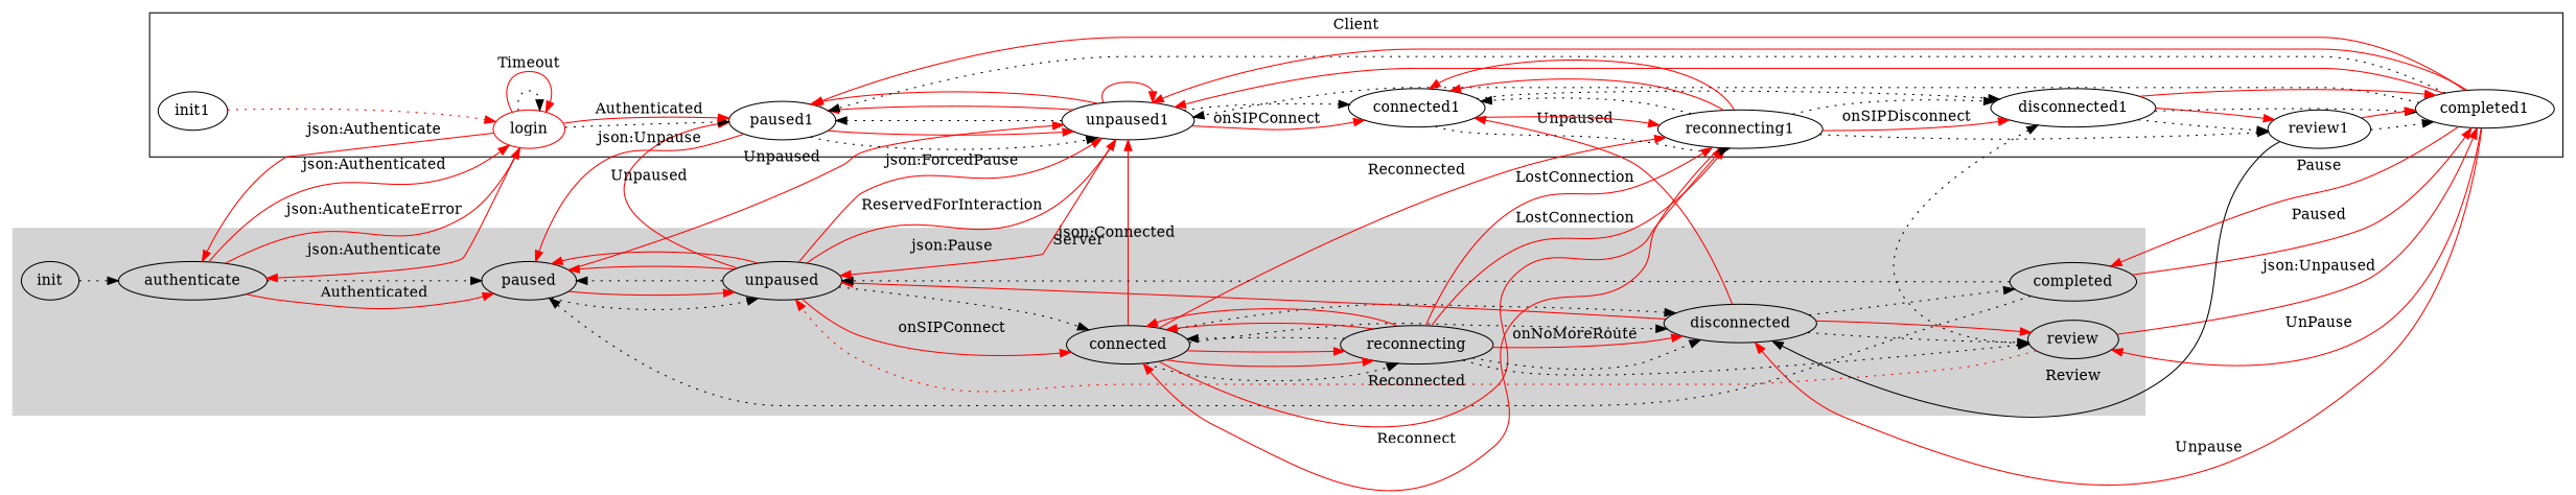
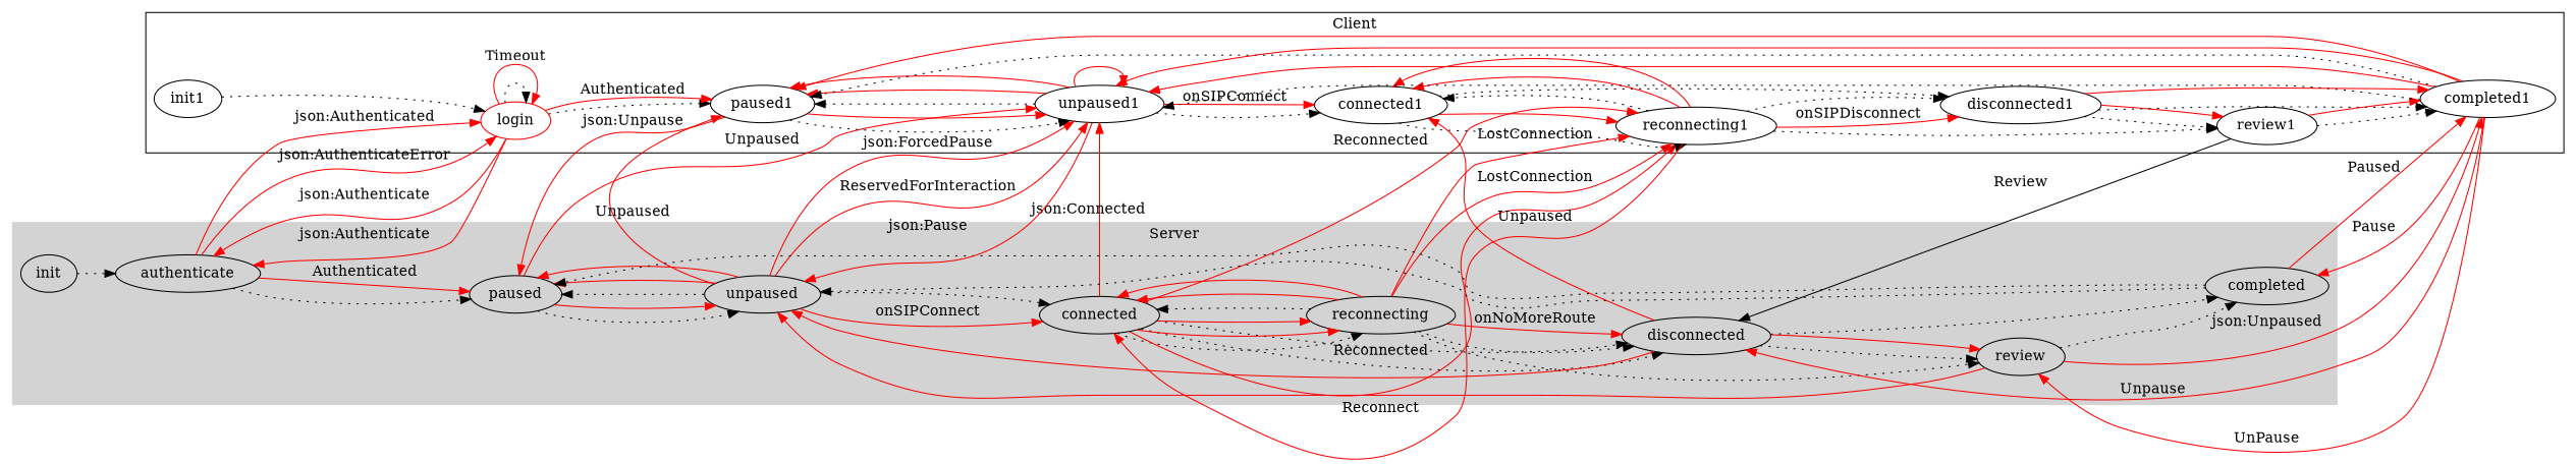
  digraph {
    rankdir=LR
    edge [style=solid color=red]
    init
    authenticate
    paused
    unpaused
    connected
    disconnected
    reconnecting
    review
    completed
    login [color=red]
    init1
    paused1
    unpaused1
    connected1
    disconnected1
    reconnecting1
    review1
    completed1
    subgraph cluster_1 {
      color=lightgrey
      label=Server
      style=filled
      init
      authenticate
      paused
      unpaused
      connected
      disconnected
      reconnecting
      review
      completed
    }
    subgraph cluster_2 {
      label=Client
      login
      init1
      paused1
      unpaused1
      connected1
      disconnected1
      reconnecting1
      review1
      completed1
    }
    init -> authenticate [style=dotted color=""]
    authenticate -> paused [style=dotted color=""]
    authenticate -> paused [label=Authenticated]
    authenticate -> login [label="json:Authenticated"]
    authenticate -> login [label="json:AuthenticateError"]
    paused -> unpaused [style=dotted color=""]
    paused -> unpaused
    paused -> unpaused1 [label=Unpaused]
    unpaused -> paused [style=dotted color=""]
    unpaused -> paused
    unpaused -> paused
    unpaused -> connected [style=dotted color=""]
    unpaused -> connected [label=onSIPConnect]
    unpaused -> paused1 [label=Unpaused]
    unpaused -> unpaused1 [label="json:ForcedPause"]
    unpaused -> unpaused1 [label=ReservedForInteraction]
    connected -> disconnected [style=dotted color=""]
    connected -> disconnected [style=dotted color=""]
    connected -> reconnecting [style=dotted color=""]
    connected -> reconnecting
    connected -> reconnecting
    connected -> unpaused1 [label="json:Connected"]
    connected -> reconnecting1 [label=Reconnected]
    connected -> reconnecting1 [label=Reconnected]
    disconnected -> unpaused
    disconnected -> review [style=dotted color=""]
    disconnected -> review
    disconnected -> completed [style=dotted color=""]
    disconnected -> connected1 [label=Unpaused]
    reconnecting -> connected [style=dotted color=""]
    reconnecting -> connected
    reconnecting -> connected
    reconnecting -> disconnected [style=dotted color=""]
    reconnecting -> disconnected [label=onNoMoreRoute]
    reconnecting -> review [style=dotted color=""]
    reconnecting -> reconnecting1 [label=LostConnection]
    reconnecting -> reconnecting1 [label=LostConnection]
-   review -> unpaused [style=dotted]
-   review -> disconnected1 [style=dotted color=""]
+   review -> unpaused
+   review -> completed [style=dotted color=""]
    review -> completed1 [label="json:Unpaused"]
    completed -> paused [style=dotted color=""]
    completed -> unpaused [style=dotted color=""]
    completed -> completed1 [label=Paused]
    login -> authenticate [label="json:Authenticate"]
    login -> authenticate [label="json:Authenticate"]
    login -> login [style=dotted color=""]
    login -> login [label=Timeout]
    login -> paused1 [style=dotted color=""]
    login -> paused1 [label=Authenticated]
-   init1 -> login [style=dotted]
+   init1 -> login [style=dotted color=""]
    paused1 -> paused [label="json:Unpause"]
    paused1 -> unpaused1 [style=dotted color=""]
    paused1 -> unpaused1
    unpaused1 -> unpaused [label="json:Pause"]
    unpaused1 -> paused1 [style=dotted color=""]
    unpaused1 -> paused1
    unpaused1 -> paused1
    unpaused1 -> unpaused1
    unpaused1 -> connected1 [style=dotted color=""]
    unpaused1 -> connected1 [label=onSIPConnect]
    connected1 -> disconnected1 [style=dotted color=""]
    connected1 -> reconnecting1 [style=dotted color=""]
    connected1 -> reconnecting1
    disconnected1 -> review1 [style=dotted color=""]
    disconnected1 -> review1
    disconnected1 -> completed1 [style=dotted color=""]
    disconnected1 -> completed1
    reconnecting1 -> connected [label=Reconnect]
    reconnecting1 -> connected1 [style=dotted color=""]
    reconnecting1 -> connected1
    reconnecting1 -> connected1
    reconnecting1 -> disconnected1 [style=dotted color=""]
    reconnecting1 -> disconnected1 [label=onSIPDisconnect]
    reconnecting1 -> review1 [style=dotted color=""]
    review1 -> disconnected [color=black label=Review]
    review1 -> completed1 [style=dotted color=""]
    review1 -> completed1
    completed1 -> disconnected [label=Unpause]
    completed1 -> review [label=UnPause]
    completed1 -> completed [label=Pause]
    completed1 -> paused1 [style=dotted color=""]
    completed1 -> paused1
    completed1 -> unpaused1 [style=dotted color=""]
    completed1 -> unpaused1
    completed1 -> unpaused1
  }
